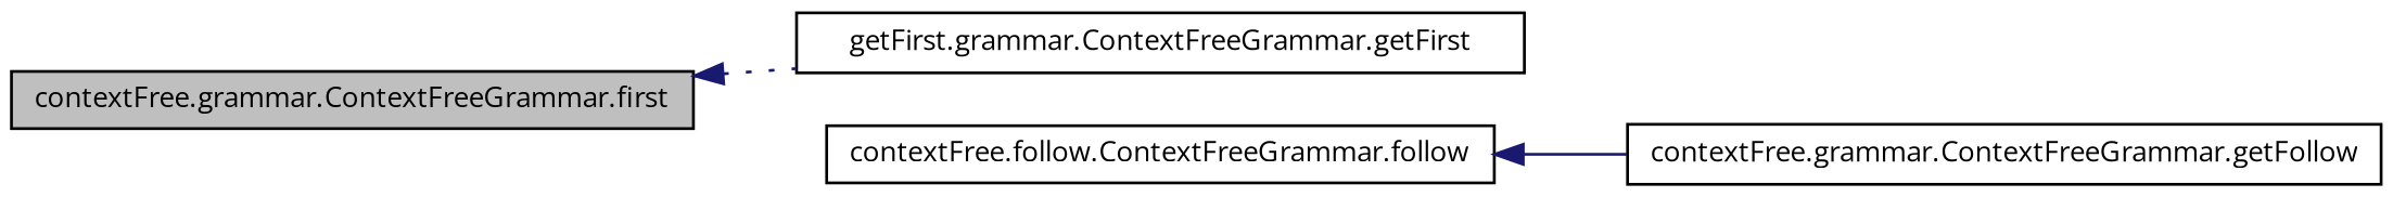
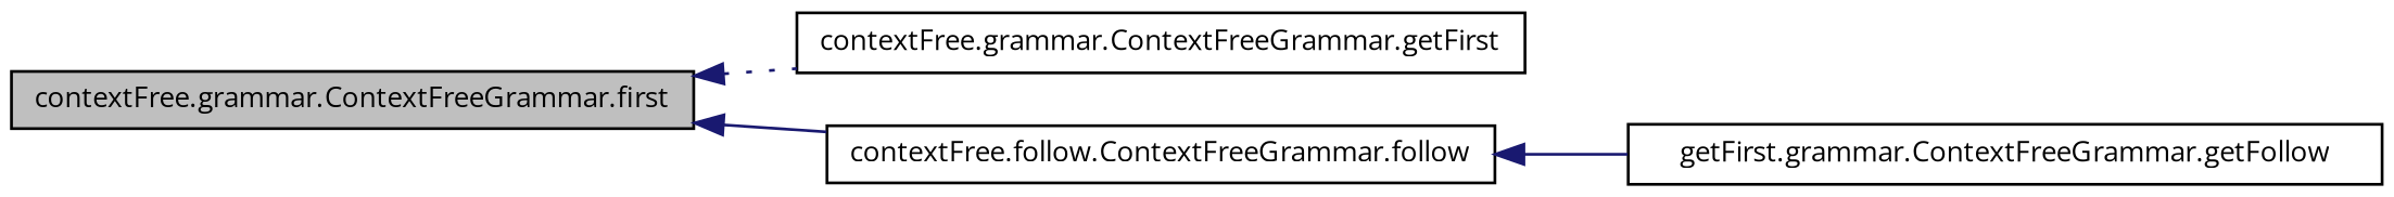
  digraph {
    fontname="Open Sans"
    rankdir=LR
    node [color=black fillcolor=white fontname="Open Sans" fontsize=10 shape=record style=filled]
    edge [color=midnightblue dir=back fontname="Open Sans" fontsize=10 labelfontname=Helvetica labelfontsize=10 style=solid]
    n1 [fillcolor=grey75 fontcolor=black height=0.2 label="contextFree.grammar.ContextFreeGrammar.first" width=0.4]
-   n2 [height=0.2 label="getFirst.grammar.ContextFreeGrammar.getFirst" width=0.4]
+   n2 [height=0.2 label="contextFree.grammar.ContextFreeGrammar.getFirst" width=0.4]
    n3 [height=0.2 label="contextFree.follow.ContextFreeGrammar.follow" width=0.4]
-   n4 [height=0.2 label="contextFree.grammar.ContextFreeGrammar.getFollow" width=0.4]
+   n4 [height=0.2 label="getFirst.grammar.ContextFreeGrammar.getFollow" width=0.4]
    n1 -> n2 [style=dotted]
+   n1 -> n3
    n3 -> n4
  }
